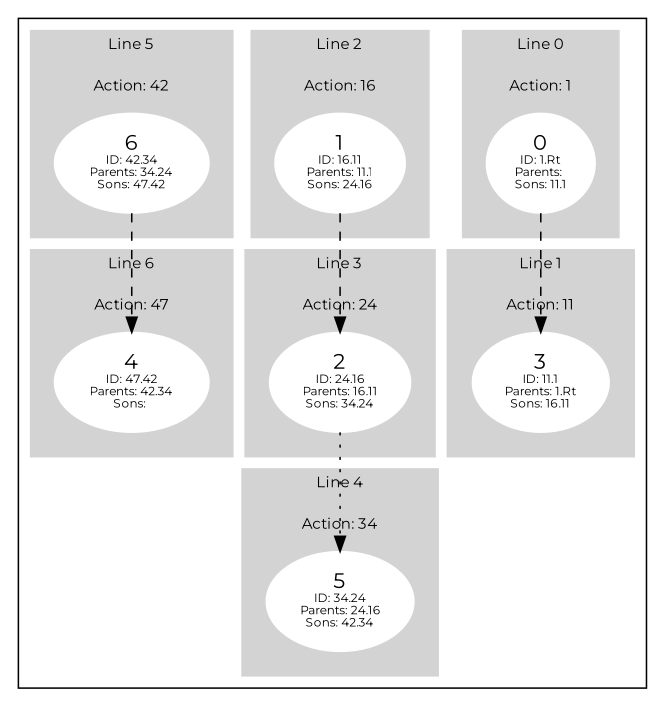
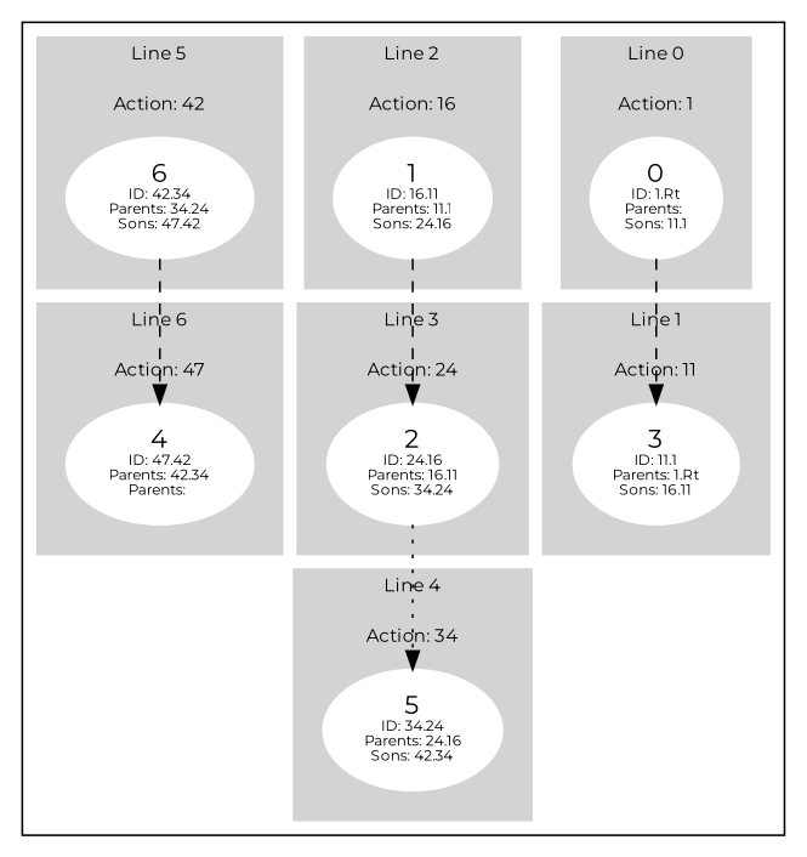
  digraph {
    fontname=Montserrat
    node [color=white fontname=Montserrat style=filled]
    edge [fontname=Montserrat style=dashed]
    n1 [label=<0<BR /><FONT POINT-SIZE="8">ID: 1.Rt</FONT><BR /><FONT POINT-SIZE="8">Parents: </FONT><BR /><FONT POINT-SIZE="8">Sons: 11.1</FONT>>]
    n2 [label=<5<BR /><FONT POINT-SIZE="8">ID: 34.24</FONT><BR /><FONT POINT-SIZE="8">Parents: 24.16</FONT><BR /><FONT POINT-SIZE="8">Sons: 42.34</FONT>>]
    n3 [label=<1<BR /><FONT POINT-SIZE="8">ID: 16.11</FONT><BR /><FONT POINT-SIZE="8">Parents: 11.1</FONT><BR /><FONT POINT-SIZE="8">Sons: 24.16</FONT>>]
    n4 [label=<2<BR /><FONT POINT-SIZE="8">ID: 24.16</FONT><BR /><FONT POINT-SIZE="8">Parents: 16.11</FONT><BR /><FONT POINT-SIZE="8">Sons: 34.24</FONT>>]
    n5 [label=<6<BR /><FONT POINT-SIZE="8">ID: 42.34</FONT><BR /><FONT POINT-SIZE="8">Parents: 34.24</FONT><BR /><FONT POINT-SIZE="8">Sons: 47.42</FONT>>]
-   n6 [label=<4<BR /><FONT POINT-SIZE="8">ID: 47.42</FONT><BR /><FONT POINT-SIZE="8">Parents: 42.34</FONT><BR /><FONT POINT-SIZE="8">Sons: </FONT>>]
+   n6 [label=<4<BR /><FONT POINT-SIZE="8">ID: 47.42</FONT><BR /><FONT POINT-SIZE="8">Parents: 42.34</FONT><BR /><FONT POINT-SIZE="8">Parents: </FONT>>]
    n7 [label=<3<BR /><FONT POINT-SIZE="8">ID: 11.1</FONT><BR /><FONT POINT-SIZE="8">Parents: 1.Rt</FONT><BR /><FONT POINT-SIZE="8">Sons: 16.11</FONT>>]
    subgraph cluster_1 {
      subgraph cluster_2 {
        color=lightgrey
        fontsize=10
        label="Line 0"
        style=filled
        subgraph cluster_3 {
          color=lightgrey
          fontsize=10
          label="Action: 1"
          style=filled
          n1
        }
      }
      subgraph cluster_4 {
        color=lightgrey
        fontsize=10
        label="Line 4"
        style=filled
        subgraph cluster_5 {
          color=lightgrey
          fontsize=10
          label="Action: 34"
          style=filled
          n2
        }
      }
      subgraph cluster_6 {
        color=lightgrey
        fontsize=10
        label="Line 2"
        style=filled
        subgraph cluster_7 {
          color=lightgrey
          fontsize=10
          label="Action: 16"
          style=filled
          n3
        }
      }
      subgraph cluster_8 {
        color=lightgrey
        fontsize=10
        label="Line 3"
        style=filled
        subgraph cluster_9 {
          color=lightgrey
          fontsize=10
          label="Action: 24"
          style=filled
          n4
        }
      }
      subgraph cluster_10 {
        color=lightgrey
        fontsize=10
        label="Line 5"
        style=filled
        subgraph cluster_11 {
          color=lightgrey
          fontsize=10
          label="Action: 42"
          style=filled
          n5
        }
      }
      subgraph cluster_12 {
        color=lightgrey
        fontsize=10
        label="Line 6"
        style=filled
        subgraph cluster_13 {
          color=lightgrey
          fontsize=10
          label="Action: 47"
          style=filled
          n6
        }
      }
      subgraph cluster_14 {
        color=lightgrey
        fontsize=10
        label="Line 1"
        style=filled
        subgraph cluster_15 {
          color=lightgrey
          fontsize=10
          label="Action: 11"
          style=filled
          n7
        }
      }
    }
    n1 -> n7
    n3 -> n4
    n4 -> n2 [style=dotted]
    n5 -> n6
  }
